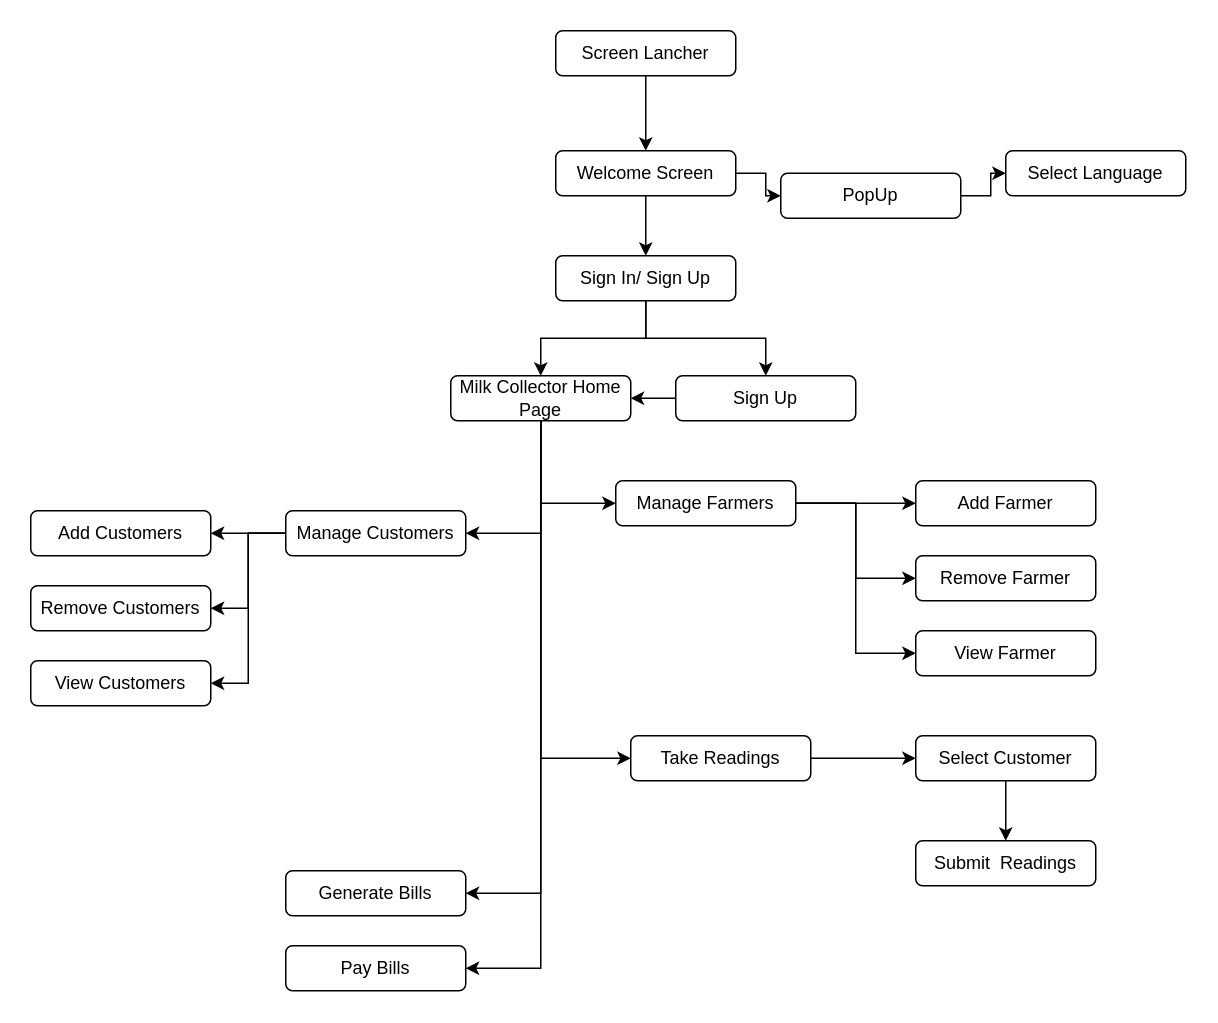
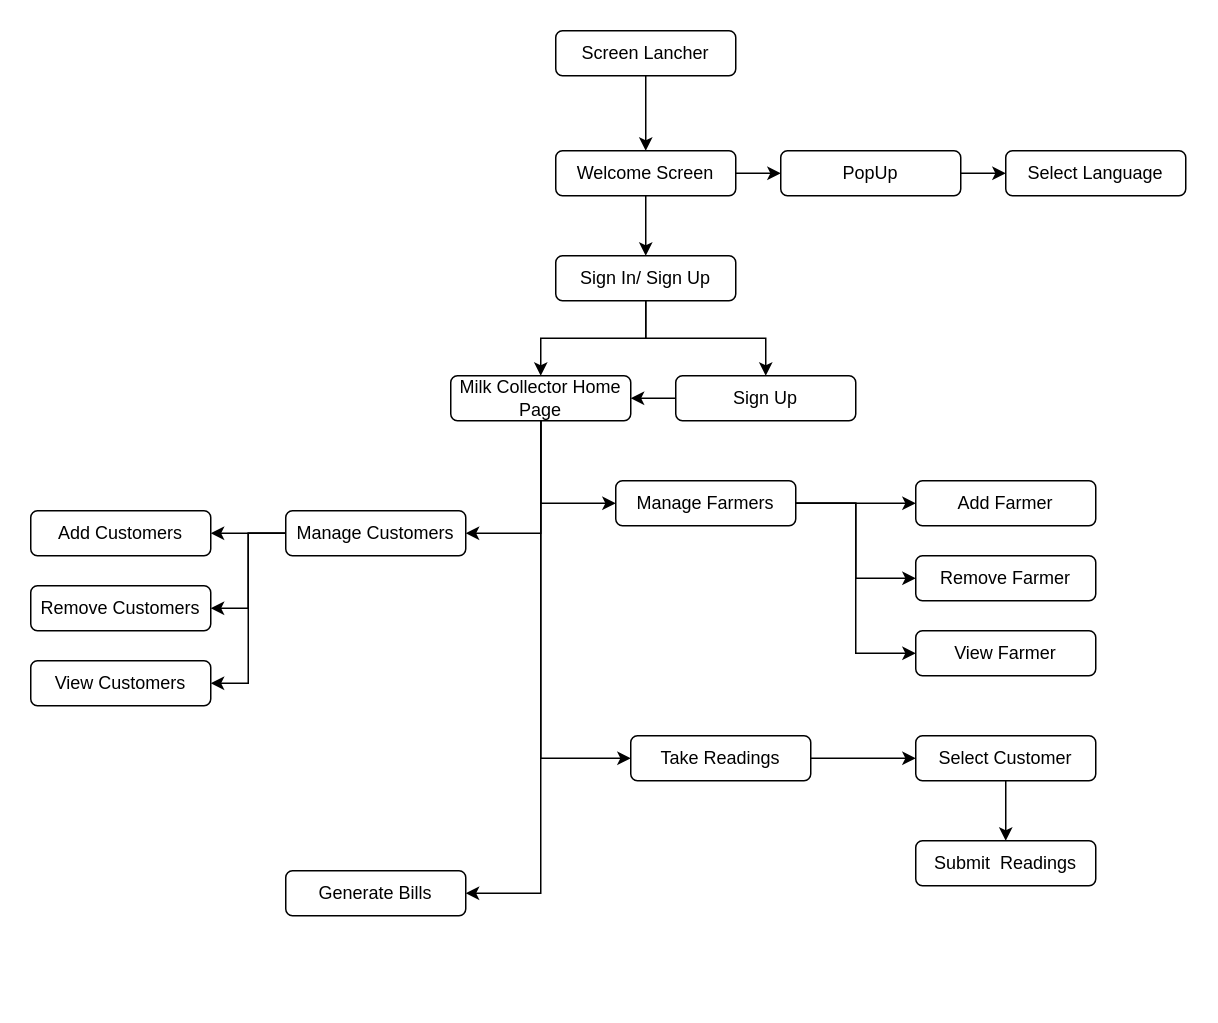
  <mxCell id="0" />
  <mxCell id="1" parent="0" />
  <mxCell id="2" value="" style="edgeStyle=orthogonalEdgeStyle;rounded=0;orthogonalLoop=1;jettySize=auto;html=1;startArrow=none;" parent="1" source="45" target="5" edge="1"><mxGeometry relative="1" as="geometry"><mxPoint x="430" y="30" as="sourcePoint" /></mxGeometry></mxCell>
  <mxCell id="3" value="" style="edgeStyle=orthogonalEdgeStyle;rounded=0;orthogonalLoop=1;jettySize=auto;html=1;" parent="1" source="5" target="7" edge="1"><mxGeometry relative="1" as="geometry" /></mxCell>
  <mxCell id="4" style="edgeStyle=orthogonalEdgeStyle;rounded=0;orthogonalLoop=1;jettySize=auto;html=1;entryX=0.5;entryY=0;entryDx=0;entryDy=0;" edge="1" parent="1" source="5"><mxGeometry relative="1" as="geometry"><mxPoint x="430" y="170" as="targetPoint" /></mxGeometry></mxCell>
  <mxCell id="5" value="Welcome Screen" style="rounded=1;whiteSpace=wrap;html=1;" parent="1" vertex="1"><mxGeometry x="370" y="100" width="120" height="30" as="geometry" /></mxCell>
  <mxCell id="6" value="" style="edgeStyle=orthogonalEdgeStyle;rounded=0;orthogonalLoop=1;jettySize=auto;html=1;" parent="1" source="7" target="8" edge="1"><mxGeometry relative="1" as="geometry" /></mxCell>
- <mxCell id="7" value="PopUp" style="rounded=1;whiteSpace=wrap;html=1;" parent="1" vertex="1"><mxGeometry x="520" y="115" width="120" height="30" as="geometry" /></mxCell>
+ <mxCell id="7" value="PopUp" style="rounded=1;whiteSpace=wrap;html=1;" parent="1" vertex="1"><mxGeometry x="520" y="100" width="120" height="30" as="geometry" /></mxCell>
  <mxCell id="8" value="Select Language" style="rounded=1;whiteSpace=wrap;html=1;" parent="1" vertex="1"><mxGeometry x="670" y="100" width="120" height="30" as="geometry" /></mxCell>
  <mxCell id="9" style="edgeStyle=orthogonalEdgeStyle;rounded=0;orthogonalLoop=1;jettySize=auto;html=1;entryX=1;entryY=0.5;entryDx=0;entryDy=0;" edge="1" parent="1"><mxGeometry relative="1" as="geometry"><mxPoint x="270" y="205" as="sourcePoint" /></mxGeometry></mxCell>
  <mxCell id="10" style="edgeStyle=orthogonalEdgeStyle;rounded=0;orthogonalLoop=1;jettySize=auto;html=1;entryX=1;entryY=0.5;entryDx=0;entryDy=0;" edge="1" parent="1"><mxGeometry relative="1" as="geometry"><mxPoint x="160" y="220" as="sourcePoint" /></mxGeometry></mxCell>
  <mxCell id="11" style="edgeStyle=orthogonalEdgeStyle;rounded=0;orthogonalLoop=1;jettySize=auto;html=1;entryX=1;entryY=0.5;entryDx=0;entryDy=0;" edge="1" parent="1"><mxGeometry relative="1" as="geometry"><mxPoint x="160" y="220" as="sourcePoint" /></mxGeometry></mxCell>
  <mxCell id="12" value="" style="edgeStyle=orthogonalEdgeStyle;rounded=0;orthogonalLoop=1;jettySize=auto;html=1;" edge="1" parent="1"><mxGeometry relative="1" as="geometry"><mxPoint x="70" y="280" as="sourcePoint" /></mxGeometry></mxCell>
  <mxCell id="13" value="" style="edgeStyle=orthogonalEdgeStyle;rounded=0;orthogonalLoop=1;jettySize=auto;html=1;" edge="1" source="15" target="17" parent="1"><mxGeometry relative="1" as="geometry" /></mxCell>
  <mxCell id="14" value="" style="edgeStyle=orthogonalEdgeStyle;rounded=0;orthogonalLoop=1;jettySize=auto;html=1;" edge="1" source="15" target="23" parent="1"><mxGeometry relative="1" as="geometry" /></mxCell>
  <mxCell id="15" value="Sign In/ Sign Up" style="rounded=1;whiteSpace=wrap;html=1;" vertex="1" parent="1"><mxGeometry x="370" y="170" width="120" height="30" as="geometry" /></mxCell>
  <mxCell id="16" style="edgeStyle=orthogonalEdgeStyle;rounded=0;orthogonalLoop=1;jettySize=auto;html=1;entryX=1;entryY=0.5;entryDx=0;entryDy=0;" edge="1" source="17" target="23" parent="1"><mxGeometry relative="1" as="geometry" /></mxCell>
  <mxCell id="17" value="Sign Up" style="rounded=1;whiteSpace=wrap;html=1;" vertex="1" parent="1"><mxGeometry x="450" y="250" width="120" height="30" as="geometry" /></mxCell>
  <mxCell id="18" style="edgeStyle=orthogonalEdgeStyle;rounded=0;orthogonalLoop=1;jettySize=auto;html=1;entryX=1;entryY=0.5;entryDx=0;entryDy=0;" edge="1" source="23" target="33" parent="1"><mxGeometry relative="1" as="geometry" /></mxCell>
  <mxCell id="19" style="edgeStyle=orthogonalEdgeStyle;rounded=0;orthogonalLoop=1;jettySize=auto;html=1;entryX=1;entryY=0.5;entryDx=0;entryDy=0;" edge="1" source="23" target="34" parent="1"><mxGeometry relative="1" as="geometry" /></mxCell>
- <mxCell id="20" style="edgeStyle=orthogonalEdgeStyle;rounded=0;orthogonalLoop=1;jettySize=auto;html=1;entryX=1;entryY=0.5;entryDx=0;entryDy=0;" edge="1" source="23" target="35" parent="1"><mxGeometry relative="1" as="geometry" /></mxCell>
  <mxCell id="21" style="edgeStyle=orthogonalEdgeStyle;rounded=0;orthogonalLoop=1;jettySize=auto;html=1;entryX=0;entryY=0.5;entryDx=0;entryDy=0;" edge="1" parent="1" source="23" target="27"><mxGeometry relative="1" as="geometry" /></mxCell>
  <mxCell id="22" style="edgeStyle=orthogonalEdgeStyle;rounded=0;orthogonalLoop=1;jettySize=auto;html=1;entryX=0;entryY=0.5;entryDx=0;entryDy=0;" edge="1" parent="1" source="23" target="29"><mxGeometry relative="1" as="geometry" /></mxCell>
  <mxCell id="23" value="Milk Collector Home Page" style="rounded=1;whiteSpace=wrap;html=1;" vertex="1" parent="1"><mxGeometry x="300" y="250" width="120" height="30" as="geometry" /></mxCell>
  <mxCell id="24" value="" style="edgeStyle=orthogonalEdgeStyle;rounded=0;orthogonalLoop=1;jettySize=auto;html=1;" edge="1" parent="1" source="27" target="36"><mxGeometry relative="1" as="geometry" /></mxCell>
  <mxCell id="25" style="edgeStyle=orthogonalEdgeStyle;rounded=0;orthogonalLoop=1;jettySize=auto;html=1;entryX=0;entryY=0.5;entryDx=0;entryDy=0;" edge="1" parent="1" source="27" target="37"><mxGeometry relative="1" as="geometry" /></mxCell>
  <mxCell id="26" style="edgeStyle=orthogonalEdgeStyle;rounded=0;orthogonalLoop=1;jettySize=auto;html=1;entryX=0;entryY=0.5;entryDx=0;entryDy=0;" edge="1" parent="1" source="27" target="38"><mxGeometry relative="1" as="geometry" /></mxCell>
  <mxCell id="27" value="Manage Farmers" style="rounded=1;whiteSpace=wrap;html=1;" vertex="1" parent="1"><mxGeometry x="410" y="320" width="120" height="30" as="geometry" /></mxCell>
  <mxCell id="28" value="" style="edgeStyle=orthogonalEdgeStyle;rounded=0;orthogonalLoop=1;jettySize=auto;html=1;" edge="1" parent="1" source="29" target="43"><mxGeometry relative="1" as="geometry" /></mxCell>
  <mxCell id="29" value="Take Readings" style="rounded=1;whiteSpace=wrap;html=1;" vertex="1" parent="1"><mxGeometry x="420" y="490" width="120" height="30" as="geometry" /></mxCell>
  <mxCell id="30" style="edgeStyle=orthogonalEdgeStyle;rounded=0;orthogonalLoop=1;jettySize=auto;html=1;entryX=1;entryY=0.5;entryDx=0;entryDy=0;" edge="1" parent="1" source="33" target="39"><mxGeometry relative="1" as="geometry" /></mxCell>
  <mxCell id="31" style="edgeStyle=orthogonalEdgeStyle;rounded=0;orthogonalLoop=1;jettySize=auto;html=1;entryX=1;entryY=0.5;entryDx=0;entryDy=0;" edge="1" parent="1" source="33" target="41"><mxGeometry relative="1" as="geometry" /></mxCell>
  <mxCell id="32" style="edgeStyle=orthogonalEdgeStyle;rounded=0;orthogonalLoop=1;jettySize=auto;html=1;entryX=1;entryY=0.5;entryDx=0;entryDy=0;" edge="1" parent="1" source="33" target="40"><mxGeometry relative="1" as="geometry" /></mxCell>
  <mxCell id="33" value="Manage Customers" style="rounded=1;whiteSpace=wrap;html=1;" vertex="1" parent="1"><mxGeometry x="190" y="340" width="120" height="30" as="geometry" /></mxCell>
  <mxCell id="34" value="Generate Bills" style="rounded=1;whiteSpace=wrap;html=1;" vertex="1" parent="1"><mxGeometry x="190" y="580" width="120" height="30" as="geometry" /></mxCell>
- <mxCell id="35" value="Pay Bills" style="rounded=1;whiteSpace=wrap;html=1;" vertex="1" parent="1"><mxGeometry x="190" y="630" width="120" height="30" as="geometry" /></mxCell>
  <mxCell id="36" value="Add Farmer" style="rounded=1;whiteSpace=wrap;html=1;" vertex="1" parent="1"><mxGeometry x="610" y="320" width="120" height="30" as="geometry" /></mxCell>
  <mxCell id="37" value="Remove Farmer" style="rounded=1;whiteSpace=wrap;html=1;" vertex="1" parent="1"><mxGeometry x="610" y="370" width="120" height="30" as="geometry" /></mxCell>
  <mxCell id="38" value="View Farmer" style="rounded=1;whiteSpace=wrap;html=1;" vertex="1" parent="1"><mxGeometry x="610" y="420" width="120" height="30" as="geometry" /></mxCell>
  <mxCell id="39" value="Add Customers" style="rounded=1;whiteSpace=wrap;html=1;" vertex="1" parent="1"><mxGeometry y="340" width="120" height="30" as="geometry" x="20" /></mxCell>
  <mxCell id="40" value="View Customers" style="rounded=1;whiteSpace=wrap;html=1;" vertex="1" parent="1"><mxGeometry y="440" width="120" height="30" as="geometry" x="20" /></mxCell>
  <mxCell id="41" value="Remove Customers" style="rounded=1;whiteSpace=wrap;html=1;" vertex="1" parent="1"><mxGeometry y="390" width="120" height="30" as="geometry" x="20" /></mxCell>
  <mxCell id="42" value="" style="edgeStyle=orthogonalEdgeStyle;rounded=0;orthogonalLoop=1;jettySize=auto;html=1;" edge="1" parent="1" source="43" target="44"><mxGeometry relative="1" as="geometry" /></mxCell>
  <mxCell id="43" value="Select Customer" style="rounded=1;whiteSpace=wrap;html=1;" vertex="1" parent="1"><mxGeometry x="610" y="490" width="120" height="30" as="geometry" /></mxCell>
  <mxCell id="44" value="Submit&amp;nbsp; Readings" style="rounded=1;whiteSpace=wrap;html=1;" vertex="1" parent="1"><mxGeometry x="610" y="560" width="120" height="30" as="geometry" /></mxCell>
  <mxCell id="45" value="Screen Lancher" style="rounded=1;whiteSpace=wrap;html=1;" vertex="1" parent="1"><mxGeometry x="370" y="20" width="120" height="30" as="geometry" /></mxCell>
